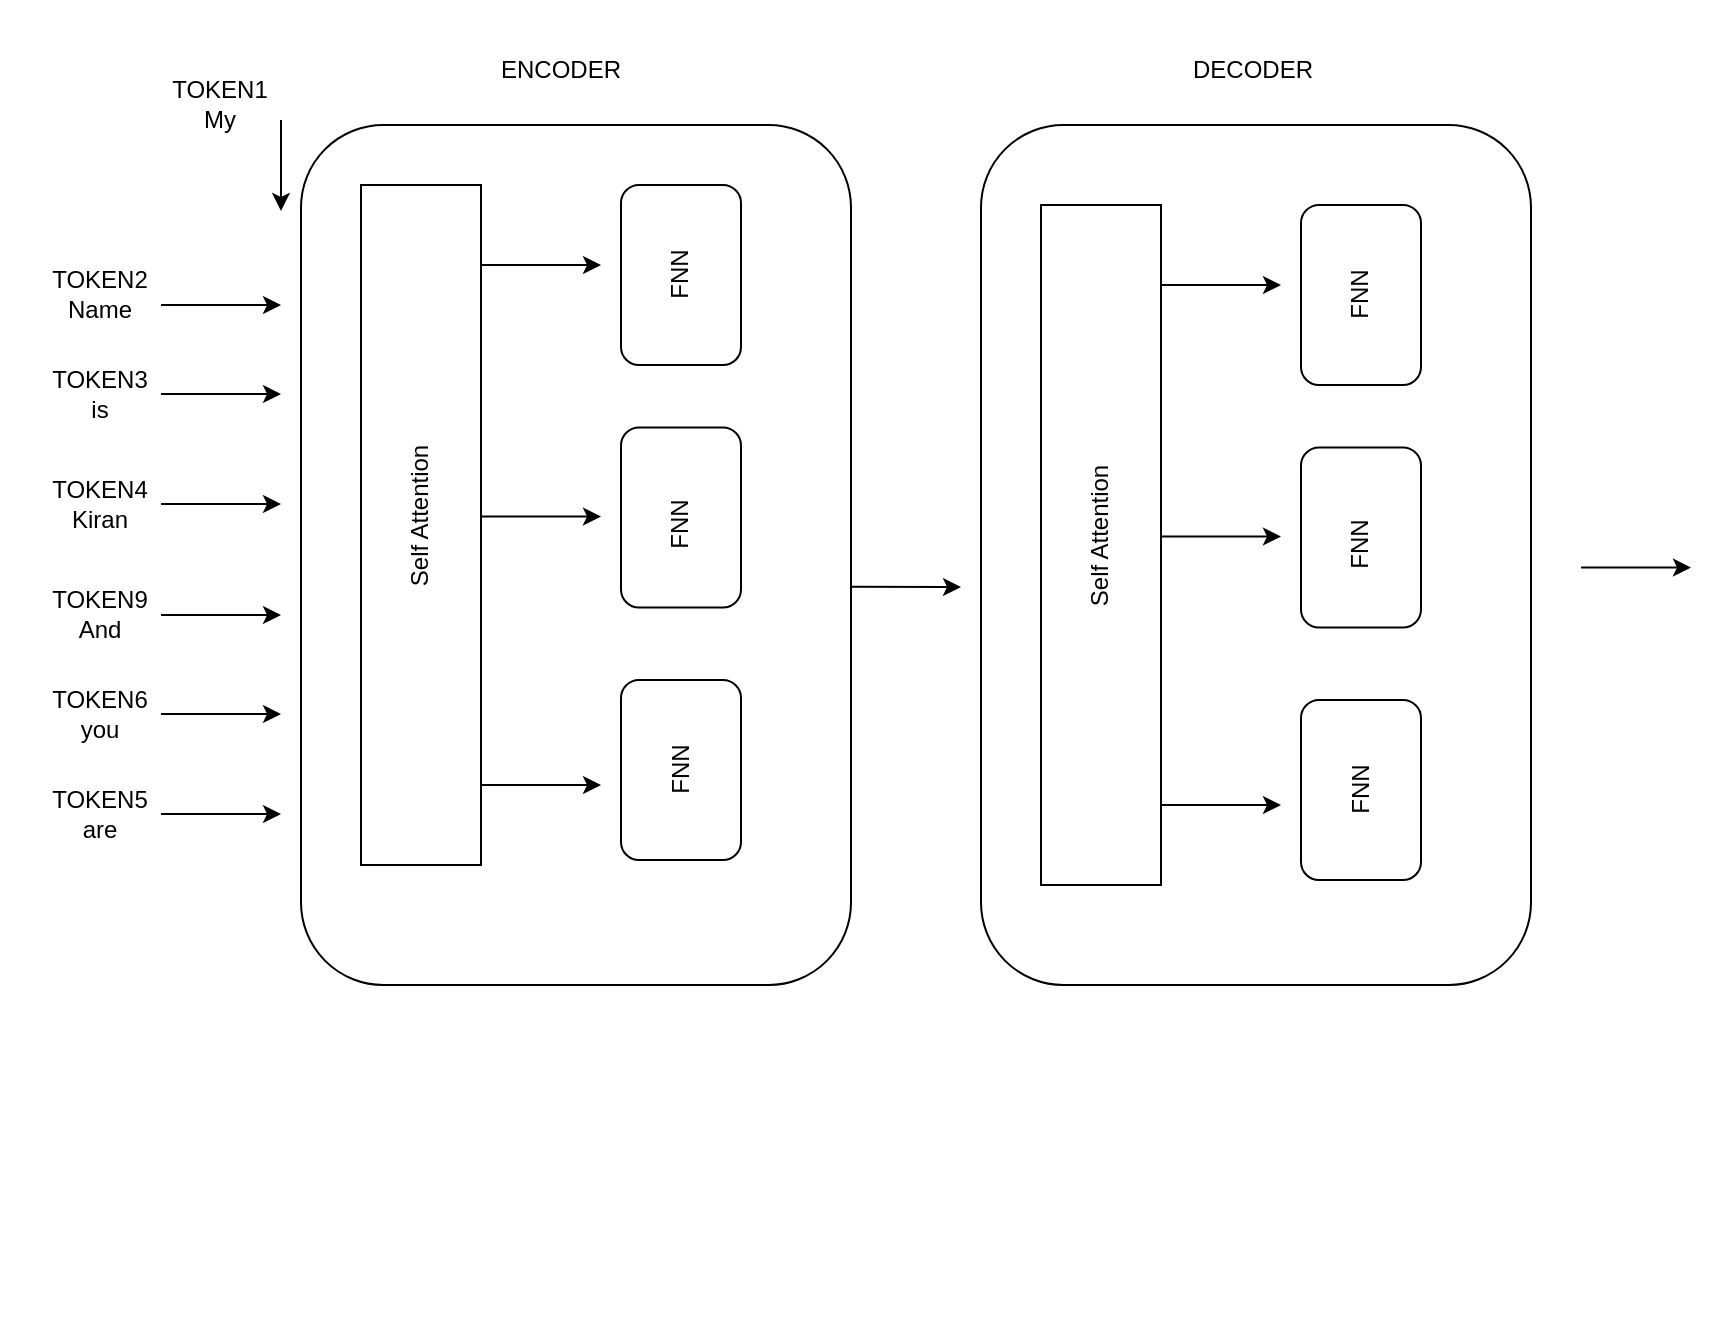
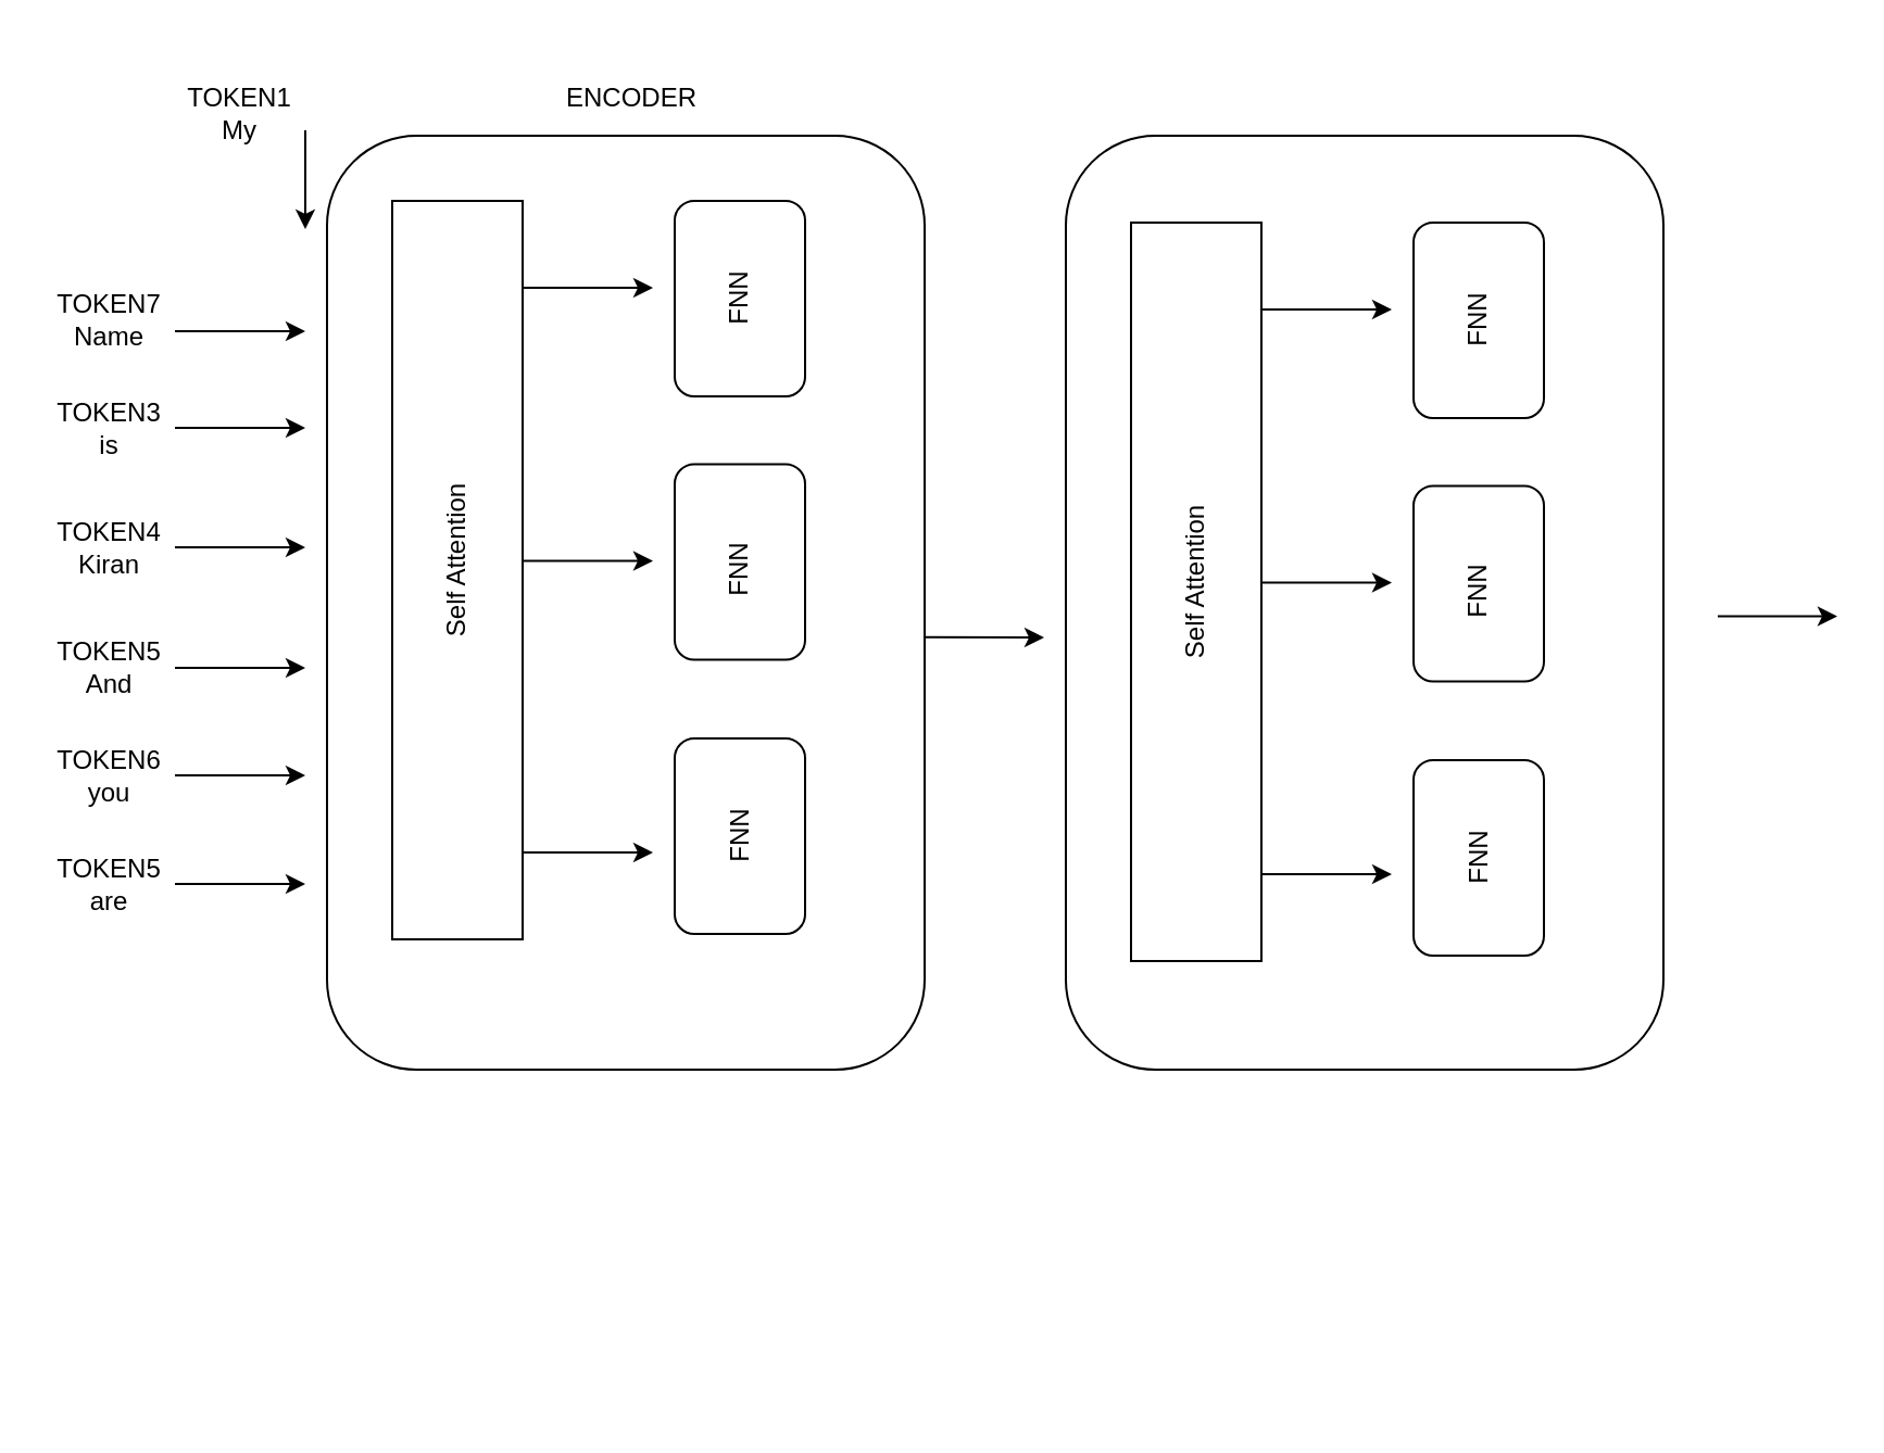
  <mxCell id="0" />
  <mxCell id="1" parent="0" />
  <mxCell id="2" value="" style="rounded=1;whiteSpace=wrap;html=1;rotation=90;" vertex="1" parent="1"><mxGeometry x="72.5" y="139.5" width="430" height="275" as="geometry" /></mxCell>
  <mxCell id="3" value="TOKEN1&lt;div&gt;My&lt;/div&gt;" style="text;html=1;align=center;verticalAlign=middle;whiteSpace=wrap;rounded=0;" vertex="1" parent="1"><mxGeometry x="80" y="37" width="60" height="30" as="geometry" /></mxCell>
- <mxCell id="4" value="TOKEN2&lt;div&gt;Name&lt;/div&gt;" style="text;html=1;align=center;verticalAlign=middle;whiteSpace=wrap;rounded=0;" vertex="1" parent="1"><mxGeometry x="20" y="132" width="60" height="30" as="geometry" /></mxCell>
+ <mxCell id="4" value="TOKEN7&lt;div&gt;Name&lt;/div&gt;" style="text;html=1;align=center;verticalAlign=middle;whiteSpace=wrap;rounded=0;" vertex="1" parent="1"><mxGeometry x="20" y="132" width="60" height="30" as="geometry" /></mxCell>
  <mxCell id="5" value="TOKEN3&lt;div&gt;is&lt;/div&gt;" style="text;html=1;align=center;verticalAlign=middle;whiteSpace=wrap;rounded=0;" vertex="1" parent="1"><mxGeometry x="20" y="182" width="60" height="30" as="geometry" /></mxCell>
  <mxCell id="6" value="TOKEN4&lt;div&gt;Kiran&lt;/div&gt;" style="text;html=1;align=center;verticalAlign=middle;whiteSpace=wrap;rounded=0;" vertex="1" parent="1"><mxGeometry x="20" y="232" width="60" height="40" as="geometry" /></mxCell>
- <mxCell id="7" value="TOKEN9&lt;div&gt;And&lt;/div&gt;" style="text;html=1;align=center;verticalAlign=middle;whiteSpace=wrap;rounded=0;" vertex="1" parent="1"><mxGeometry x="20" y="292" width="60" height="30" as="geometry" /></mxCell>
+ <mxCell id="7" value="TOKEN5&lt;div&gt;And&lt;/div&gt;" style="text;html=1;align=center;verticalAlign=middle;whiteSpace=wrap;rounded=0;" vertex="1" parent="1"><mxGeometry x="20" y="292" width="60" height="30" as="geometry" /></mxCell>
  <mxCell id="8" value="TOKEN6&lt;div&gt;you&lt;/div&gt;" style="text;html=1;align=center;verticalAlign=middle;whiteSpace=wrap;rounded=0;" vertex="1" parent="1"><mxGeometry x="20" y="342" width="60" height="30" as="geometry" /></mxCell>
  <mxCell id="9" value="TOKEN5&lt;div&gt;are&lt;/div&gt;" style="text;html=1;align=center;verticalAlign=middle;whiteSpace=wrap;rounded=0;" vertex="1" parent="1"><mxGeometry x="20" y="392" width="60" height="30" as="geometry" /></mxCell>
  <mxCell id="10" value="" style="endArrow=classic;html=1;rounded=0;exitX=1;exitY=0.75;exitDx=0;exitDy=0;" edge="1" parent="1" source="3"><mxGeometry width="50" height="50" relative="1" as="geometry"><mxPoint x="470" y="302" as="sourcePoint" /><mxPoint x="140" y="105" as="targetPoint" /></mxGeometry></mxCell>
  <mxCell id="11" value="" style="endArrow=classic;html=1;rounded=0;exitX=1;exitY=0.75;exitDx=0;exitDy=0;" edge="1" parent="1"><mxGeometry width="50" height="50" relative="1" as="geometry"><mxPoint x="80" y="152" as="sourcePoint" /><mxPoint x="140" y="152" as="targetPoint" /></mxGeometry></mxCell>
  <mxCell id="12" value="" style="endArrow=classic;html=1;rounded=0;exitX=1;exitY=0.75;exitDx=0;exitDy=0;" edge="1" parent="1"><mxGeometry width="50" height="50" relative="1" as="geometry"><mxPoint x="80" y="196.5" as="sourcePoint" /><mxPoint x="140" y="196.5" as="targetPoint" /></mxGeometry></mxCell>
  <mxCell id="13" value="" style="endArrow=classic;html=1;rounded=0;exitX=1;exitY=0.75;exitDx=0;exitDy=0;" edge="1" parent="1"><mxGeometry width="50" height="50" relative="1" as="geometry"><mxPoint x="80" y="251.5" as="sourcePoint" /><mxPoint x="140" y="251.5" as="targetPoint" /></mxGeometry></mxCell>
  <mxCell id="14" value="" style="endArrow=classic;html=1;rounded=0;exitX=1;exitY=0.75;exitDx=0;exitDy=0;" edge="1" parent="1"><mxGeometry width="50" height="50" relative="1" as="geometry"><mxPoint x="80" y="307" as="sourcePoint" /><mxPoint x="140" y="307" as="targetPoint" /></mxGeometry></mxCell>
  <mxCell id="15" value="" style="endArrow=classic;html=1;rounded=0;exitX=1;exitY=0.75;exitDx=0;exitDy=0;" edge="1" parent="1"><mxGeometry width="50" height="50" relative="1" as="geometry"><mxPoint x="80" y="356.5" as="sourcePoint" /><mxPoint x="140" y="356.5" as="targetPoint" /></mxGeometry></mxCell>
  <mxCell id="16" value="" style="endArrow=classic;html=1;rounded=0;exitX=1;exitY=0.75;exitDx=0;exitDy=0;" edge="1" parent="1"><mxGeometry width="50" height="50" relative="1" as="geometry"><mxPoint x="80" y="406.5" as="sourcePoint" /><mxPoint x="140" y="406.5" as="targetPoint" /></mxGeometry></mxCell>
  <mxCell id="17" value="" style="rounded=0;whiteSpace=wrap;html=1;rotation=90;" vertex="1" parent="1"><mxGeometry x="40" y="232" width="340" height="60" as="geometry" /></mxCell>
  <mxCell id="18" value="Self Attention" style="text;html=1;align=center;verticalAlign=middle;whiteSpace=wrap;rounded=0;rotation=-90;" vertex="1" parent="1"><mxGeometry x="93.75" y="243.25" width="232.5" height="30" as="geometry" /></mxCell>
  <mxCell id="19" value="" style="rounded=1;whiteSpace=wrap;html=1;rotation=-90;" vertex="1" parent="1"><mxGeometry x="295" y="107" width="90" height="60" as="geometry" /></mxCell>
  <mxCell id="20" value="" style="rounded=1;whiteSpace=wrap;html=1;rotation=-90;" vertex="1" parent="1"><mxGeometry x="295" y="228.25" width="90" height="60" as="geometry" /></mxCell>
  <mxCell id="21" value="" style="rounded=1;whiteSpace=wrap;html=1;rotation=-90;" vertex="1" parent="1"><mxGeometry x="295" y="354.5" width="90" height="60" as="geometry" /></mxCell>
  <mxCell id="22" value="FNN" style="text;html=1;align=center;verticalAlign=middle;whiteSpace=wrap;rounded=0;rotation=-90;" vertex="1" parent="1"><mxGeometry x="310" y="122" width="60" height="30" as="geometry" /></mxCell>
  <mxCell id="23" value="FNN" style="text;html=1;align=center;verticalAlign=middle;whiteSpace=wrap;rounded=0;rotation=-90;" vertex="1" parent="1"><mxGeometry x="310" y="247" width="60" height="30" as="geometry" /></mxCell>
  <mxCell id="24" value="FNN" style="text;html=1;align=center;verticalAlign=middle;whiteSpace=wrap;rounded=0;rotation=-90;" vertex="1" parent="1"><mxGeometry x="310" y="369.5" width="60" height="30" as="geometry" /></mxCell>
  <mxCell id="25" value="" style="endArrow=classic;html=1;rounded=0;exitX=1;exitY=0.75;exitDx=0;exitDy=0;" edge="1" parent="1"><mxGeometry width="50" height="50" relative="1" as="geometry"><mxPoint x="240" y="132" as="sourcePoint" /><mxPoint x="300" y="132" as="targetPoint" /></mxGeometry></mxCell>
  <mxCell id="26" value="" style="endArrow=classic;html=1;rounded=0;exitX=1;exitY=0.75;exitDx=0;exitDy=0;" edge="1" parent="1"><mxGeometry width="50" height="50" relative="1" as="geometry"><mxPoint x="240" y="257.75" as="sourcePoint" /><mxPoint x="300" y="257.75" as="targetPoint" /></mxGeometry></mxCell>
  <mxCell id="27" value="" style="endArrow=classic;html=1;rounded=0;exitX=1;exitY=0.75;exitDx=0;exitDy=0;" edge="1" parent="1"><mxGeometry width="50" height="50" relative="1" as="geometry"><mxPoint x="240" y="392" as="sourcePoint" /><mxPoint x="300" y="392" as="targetPoint" /></mxGeometry></mxCell>
  <mxCell id="28" value="&lt;div&gt;&lt;br&gt;&lt;/div&gt;" style="text;html=1;align=center;verticalAlign=middle;resizable=0;points=[];autosize=1;strokeColor=none;fillColor=none;" vertex="1" parent="1"><mxGeometry x="180" y="617" width="20" height="30" as="geometry" /></mxCell>
  <mxCell id="29" value="" style="rounded=1;whiteSpace=wrap;html=1;rotation=90;" vertex="1" parent="1"><mxGeometry x="412.5" y="139.5" width="430" height="275" as="geometry" /></mxCell>
  <mxCell id="30" value="" style="rounded=0;whiteSpace=wrap;html=1;rotation=90;" vertex="1" parent="1"><mxGeometry x="380" y="242" width="340" height="60" as="geometry" /></mxCell>
  <mxCell id="31" value="Self Attention" style="text;html=1;align=center;verticalAlign=middle;whiteSpace=wrap;rounded=0;rotation=-90;" vertex="1" parent="1"><mxGeometry x="433.75" y="253.25" width="232.5" height="30" as="geometry" /></mxCell>
  <mxCell id="32" value="" style="rounded=1;whiteSpace=wrap;html=1;rotation=-90;" vertex="1" parent="1"><mxGeometry x="635" y="117" width="90" height="60" as="geometry" /></mxCell>
  <mxCell id="33" value="" style="rounded=1;whiteSpace=wrap;html=1;rotation=-90;" vertex="1" parent="1"><mxGeometry x="635" y="238.25" width="90" height="60" as="geometry" /></mxCell>
  <mxCell id="34" value="" style="rounded=1;whiteSpace=wrap;html=1;rotation=-90;" vertex="1" parent="1"><mxGeometry x="635" y="364.5" width="90" height="60" as="geometry" /></mxCell>
  <mxCell id="35" value="FNN" style="text;html=1;align=center;verticalAlign=middle;whiteSpace=wrap;rounded=0;rotation=-90;" vertex="1" parent="1"><mxGeometry x="650" y="132" width="60" height="30" as="geometry" /></mxCell>
  <mxCell id="36" value="FNN" style="text;html=1;align=center;verticalAlign=middle;whiteSpace=wrap;rounded=0;rotation=-90;" vertex="1" parent="1"><mxGeometry x="650" y="257" width="60" height="30" as="geometry" /></mxCell>
  <mxCell id="37" value="FNN" style="text;html=1;align=center;verticalAlign=middle;whiteSpace=wrap;rounded=0;rotation=-90;" vertex="1" parent="1"><mxGeometry x="650" y="379.5" width="60" height="30" as="geometry" /></mxCell>
  <mxCell id="38" value="" style="endArrow=classic;html=1;rounded=0;exitX=1;exitY=0.75;exitDx=0;exitDy=0;" edge="1" parent="1"><mxGeometry width="50" height="50" relative="1" as="geometry"><mxPoint x="580" y="142" as="sourcePoint" /><mxPoint x="640" y="142" as="targetPoint" /></mxGeometry></mxCell>
  <mxCell id="39" value="" style="endArrow=classic;html=1;rounded=0;exitX=1;exitY=0.75;exitDx=0;exitDy=0;" edge="1" parent="1"><mxGeometry width="50" height="50" relative="1" as="geometry"><mxPoint x="580" y="267.75" as="sourcePoint" /><mxPoint x="640" y="267.75" as="targetPoint" /></mxGeometry></mxCell>
  <mxCell id="40" value="" style="endArrow=classic;html=1;rounded=0;exitX=1;exitY=0.75;exitDx=0;exitDy=0;" edge="1" parent="1"><mxGeometry width="50" height="50" relative="1" as="geometry"><mxPoint x="580" y="402" as="sourcePoint" /><mxPoint x="640" y="402" as="targetPoint" /></mxGeometry></mxCell>
  <mxCell id="41" value="" style="endArrow=classic;html=1;rounded=0;exitX=0.537;exitY=0.001;exitDx=0;exitDy=0;exitPerimeter=0;" edge="1" parent="1" source="2"><mxGeometry width="50" height="50" relative="1" as="geometry"><mxPoint x="400" y="302" as="sourcePoint" /><mxPoint x="480" y="293" as="targetPoint" /></mxGeometry></mxCell>
- <mxCell id="42" value="ENCODER" style="text;html=1;align=center;verticalAlign=middle;resizable=0;points=[];autosize=1;strokeColor=none;fillColor=none;" vertex="1" parent="1"><mxGeometry x="240" y="20" width="80" height="30" as="geometry" /></mxCell>
- <mxCell id="43" value="DECODER" style="text;html=1;align=center;verticalAlign=middle;resizable=0;points=[];autosize=1;strokeColor=none;fillColor=none;" vertex="1" parent="1"><mxGeometry x="586.25" y="20" width="80" height="30" as="geometry" /></mxCell>
+ <mxCell id="42" value="ENCODER" style="text;html=1;align=center;verticalAlign=middle;resizable=0;points=[];autosize=1;strokeColor=none;fillColor=none;" vertex="1" parent="1"><mxGeometry x="250" y="30" width="80" height="30" as="geometry" /></mxCell>
  <mxCell id="44" value="" style="endArrow=classic;html=1;rounded=0;exitX=0.537;exitY=0.001;exitDx=0;exitDy=0;exitPerimeter=0;" edge="1" parent="1"><mxGeometry width="50" height="50" relative="1" as="geometry"><mxPoint x="790" y="283.25" as="sourcePoint" /><mxPoint x="845" y="283.25" as="targetPoint" /></mxGeometry></mxCell>
  <mxCell id="45" value="&lt;div&gt;&lt;br&gt;&lt;/div&gt;" style="text;html=1;align=center;verticalAlign=middle;resizable=0;points=[];autosize=1;strokeColor=none;fillColor=none;" vertex="1" parent="1"><mxGeometry x="310" y="587" width="20" height="30" as="geometry" /></mxCell>
